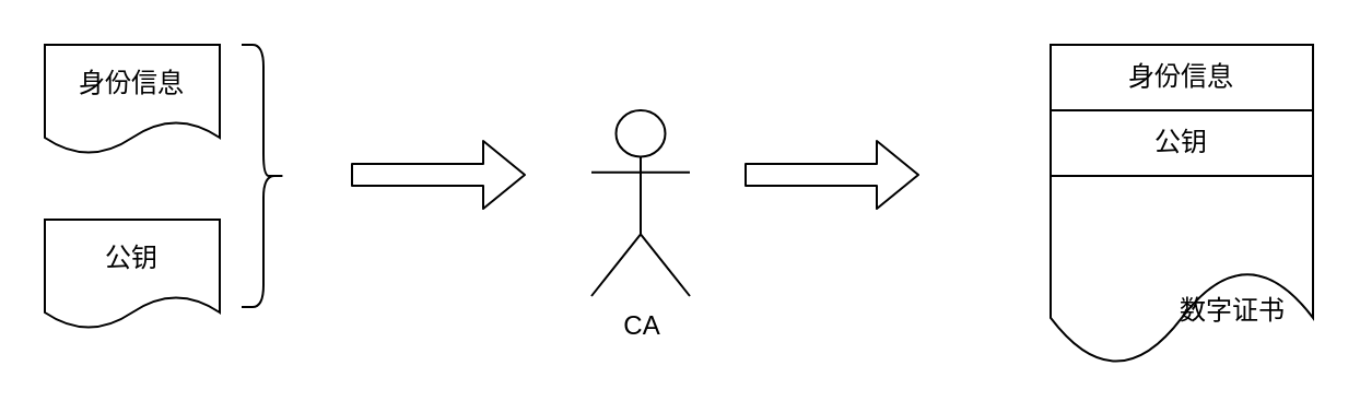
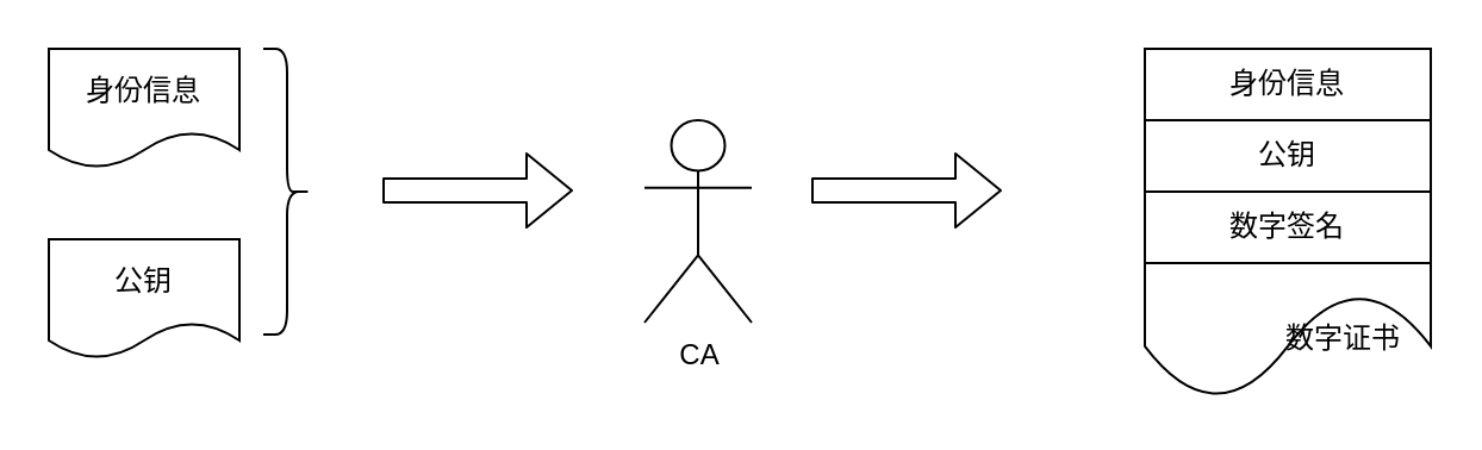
  <mxCell id="0" />
  <mxCell id="1" parent="0" />
  <mxCell id="2" value="CA" style="shape=umlActor;verticalLabelPosition=bottom;labelBackgroundColor=#ffffff;verticalAlign=top;html=1;outlineConnect=0;" vertex="1" parent="1"><mxGeometry x="270" y="50" width="45" height="85" as="geometry" /></mxCell>
  <mxCell id="3" value="身份信息" style="shape=document;whiteSpace=wrap;html=1;boundedLbl=1;" vertex="1" parent="1"><mxGeometry x="20" y="20" width="80" height="50" as="geometry" /></mxCell>
  <mxCell id="4" value="公钥" style="shape=document;whiteSpace=wrap;html=1;boundedLbl=1;" vertex="1" parent="1"><mxGeometry x="20" y="100" width="80" height="50" as="geometry" /></mxCell>
  <mxCell id="5" value="" style="shape=curlyBracket;whiteSpace=wrap;html=1;rounded=1;rotation=-180;" vertex="1" parent="1"><mxGeometry x="110" y="20" width="20" height="120" as="geometry" /></mxCell>
  <mxCell id="6" value="" style="shape=flexArrow;endArrow=classic;html=1;" edge="1" parent="1"><mxGeometry width="50" height="50" relative="1" as="geometry"><mxPoint x="160" y="79.5" as="sourcePoint" /><mxPoint x="240" y="79.5" as="targetPoint" /></mxGeometry></mxCell>
  <mxCell id="7" value="" style="shape=flexArrow;endArrow=classic;html=1;" edge="1" parent="1"><mxGeometry width="50" height="50" relative="1" as="geometry"><mxPoint x="340" y="79.5" as="sourcePoint" /><mxPoint x="420" y="79.5" as="targetPoint" /></mxGeometry></mxCell>
  <mxCell id="8" value="" style="shape=document;whiteSpace=wrap;html=1;boundedLbl=1;" vertex="1" parent="1"><mxGeometry x="480" y="20" width="120" height="147" as="geometry" /></mxCell>
  <mxCell id="9" value="数字证书" style="text;html=1;align=center;verticalAlign=middle;resizable=0;points=[];autosize=1;" vertex="1" parent="8"><mxGeometry x="53" y="112" width="60" height="20" as="geometry" /></mxCell>
  <mxCell id="10" value="身份信息" style="rounded=0;whiteSpace=wrap;html=1;" vertex="1" parent="1"><mxGeometry x="480" y="20" width="120" height="30" as="geometry" /></mxCell>
  <mxCell id="11" value="公钥" style="rounded=0;whiteSpace=wrap;html=1;" vertex="1" parent="1"><mxGeometry x="480" y="50" width="120" height="30" as="geometry" /></mxCell>
+ <mxCell id="12" value="数字签名" style="rounded=0;whiteSpace=wrap;html=1;" vertex="1" parent="1"><mxGeometry x="480" y="80" width="120" height="30" as="geometry" /></mxCell>
